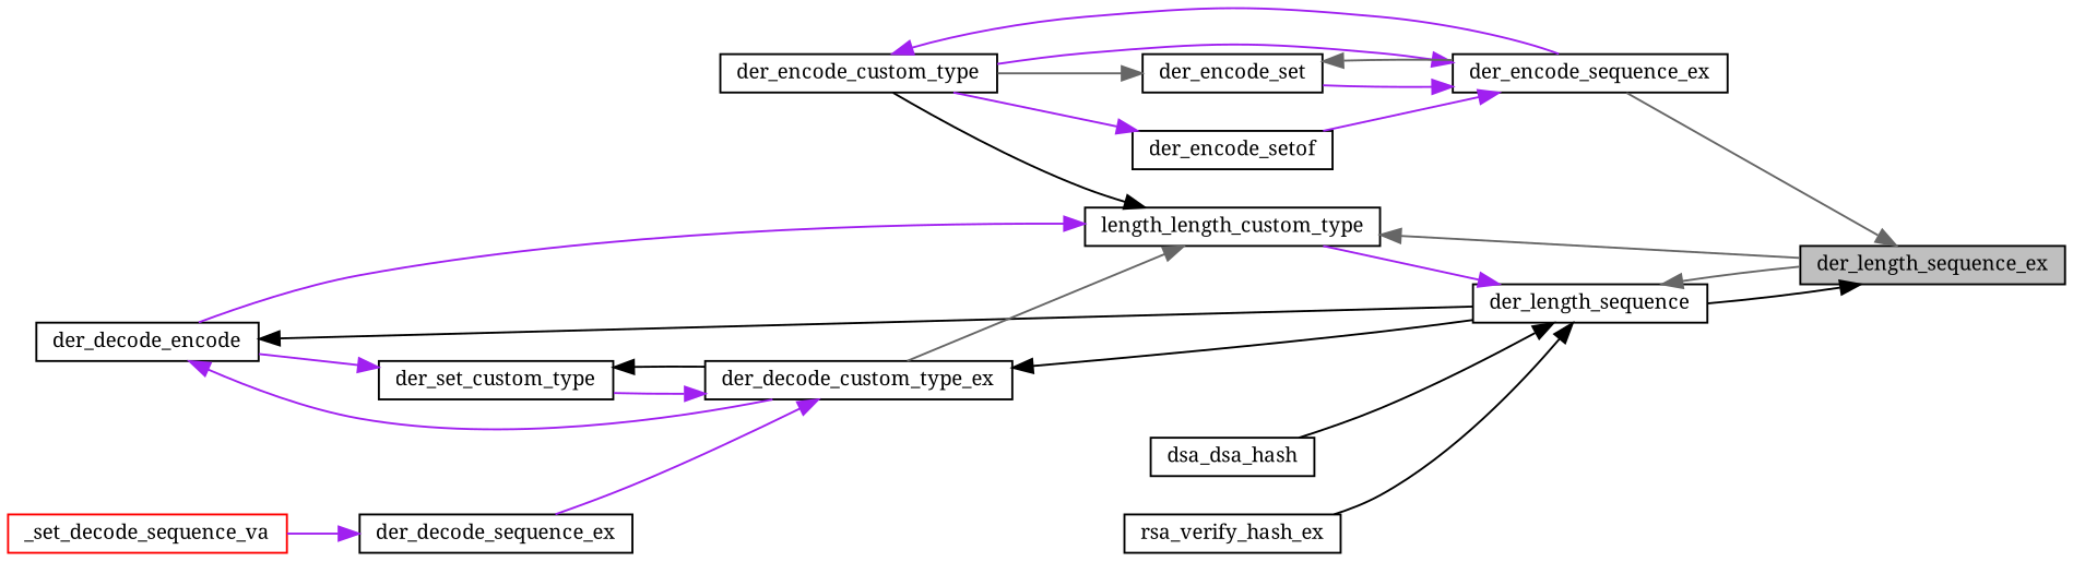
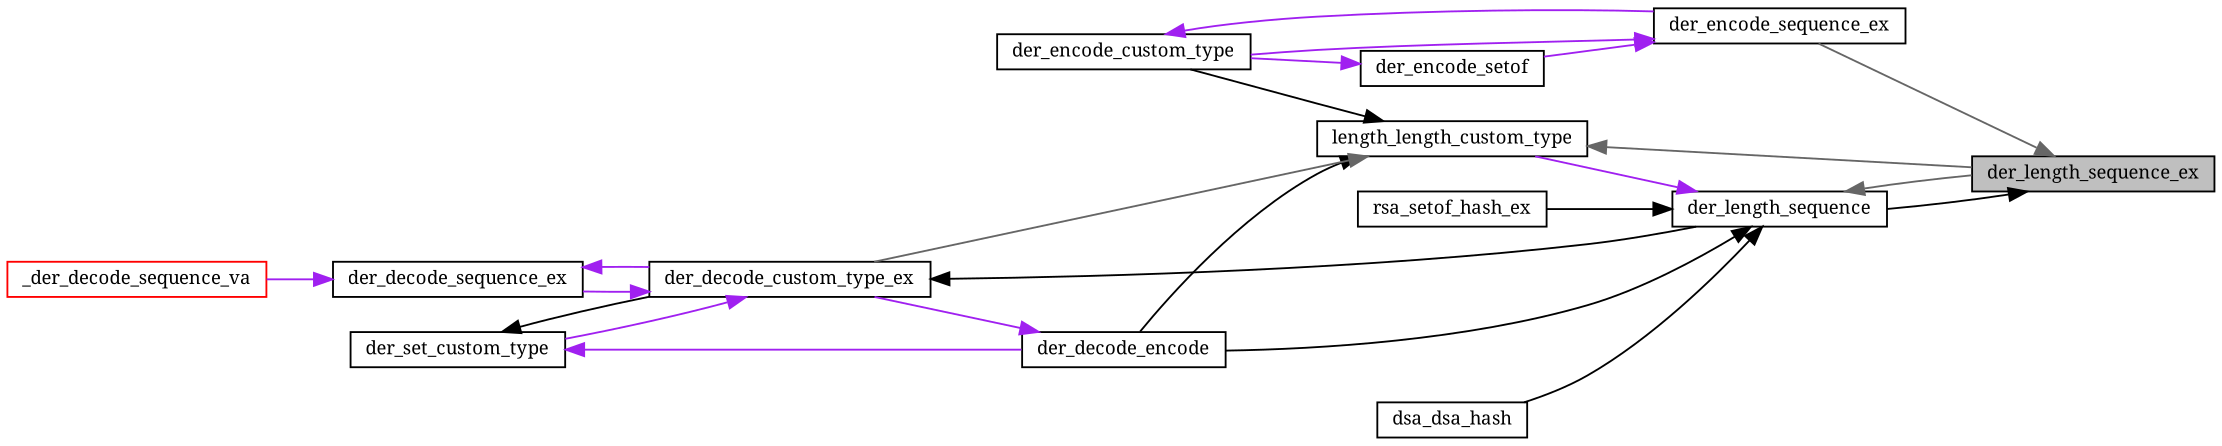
  digraph {
    fontname="Noto Serif"
    rankdir=RL
    node [color=black fillcolor=white fontname="Noto Serif" fontsize=10 shape=record style=filled]
    edge [color=purple dir=back fontname="Noto Serif" fontsize=10 labelfontname=Helvetica labelfontsize=10 style=solid]
    n1 [fillcolor=grey75 fontcolor=black height=0.2 label=der_length_sequence_ex width=0.4]
    n2 [height=0.2 label=der_encode_sequence_ex width=0.4]
    n3 [height=0.2 label=der_length_sequence width=0.4]
    n4 [height=0.2 label=der_encode_custom_type width=0.4]
-   n5 [height=0.2 label=der_encode_set width=0.4]
    n6 [height=0.2 label=der_encode_setof width=0.4]
    n7 [height=0.2 label=der_decode_encode width=0.4]
    n8 [height=0.2 label=length_length_custom_type width=0.4]
    n9 [height=0.2 label=dsa_dsa_hash width=0.4]
-   n10 [height=0.2 label=rsa_verify_hash_ex width=0.4]
+   n10 [height=0.2 label=rsa_setof_hash_ex width=0.4]
    n11 [height=0.2 label=der_decode_custom_type_ex width=0.4]
    n12 [height=0.2 label=der_set_custom_type width=0.4]
    n13 [height=0.2 label=der_decode_sequence_ex width=0.4]
-   n14 [color=red height=0.2 label=_set_decode_sequence_va width=0.4]
+   n14 [color=red height=0.2 label=_der_decode_sequence_va width=0.4]
    n1 -> n2 [color=gray40]
    n1 -> n3 [color=black]
    n2 -> n4
-   n2 -> n5
    n2 -> n6
    n3 -> n1 [color=gray40]
-   n7 -> n3 [color=black]
+   n3 -> n7 [color=black]
    n3 -> n8
    n3 -> n9 [color=black]
    n3 -> n10 [color=black]
    n4 -> n2
-   n5 -> n2 [color=gray40]
-   n5 -> n4 [color=gray40]
    n6 -> n4
    n7 -> n11
    n8 -> n1 [color=gray40]
    n8 -> n4 [color=black]
-   n8 -> n7
+   n8 -> n7 [color=black]
    n8 -> n11 [color=gray40]
    n11 -> n3 [color=black]
    n11 -> n12
    n11 -> n13
    n12 -> n7
    n12 -> n11 [color=black]
+   n13 -> n11
    n13 -> n14
  }
